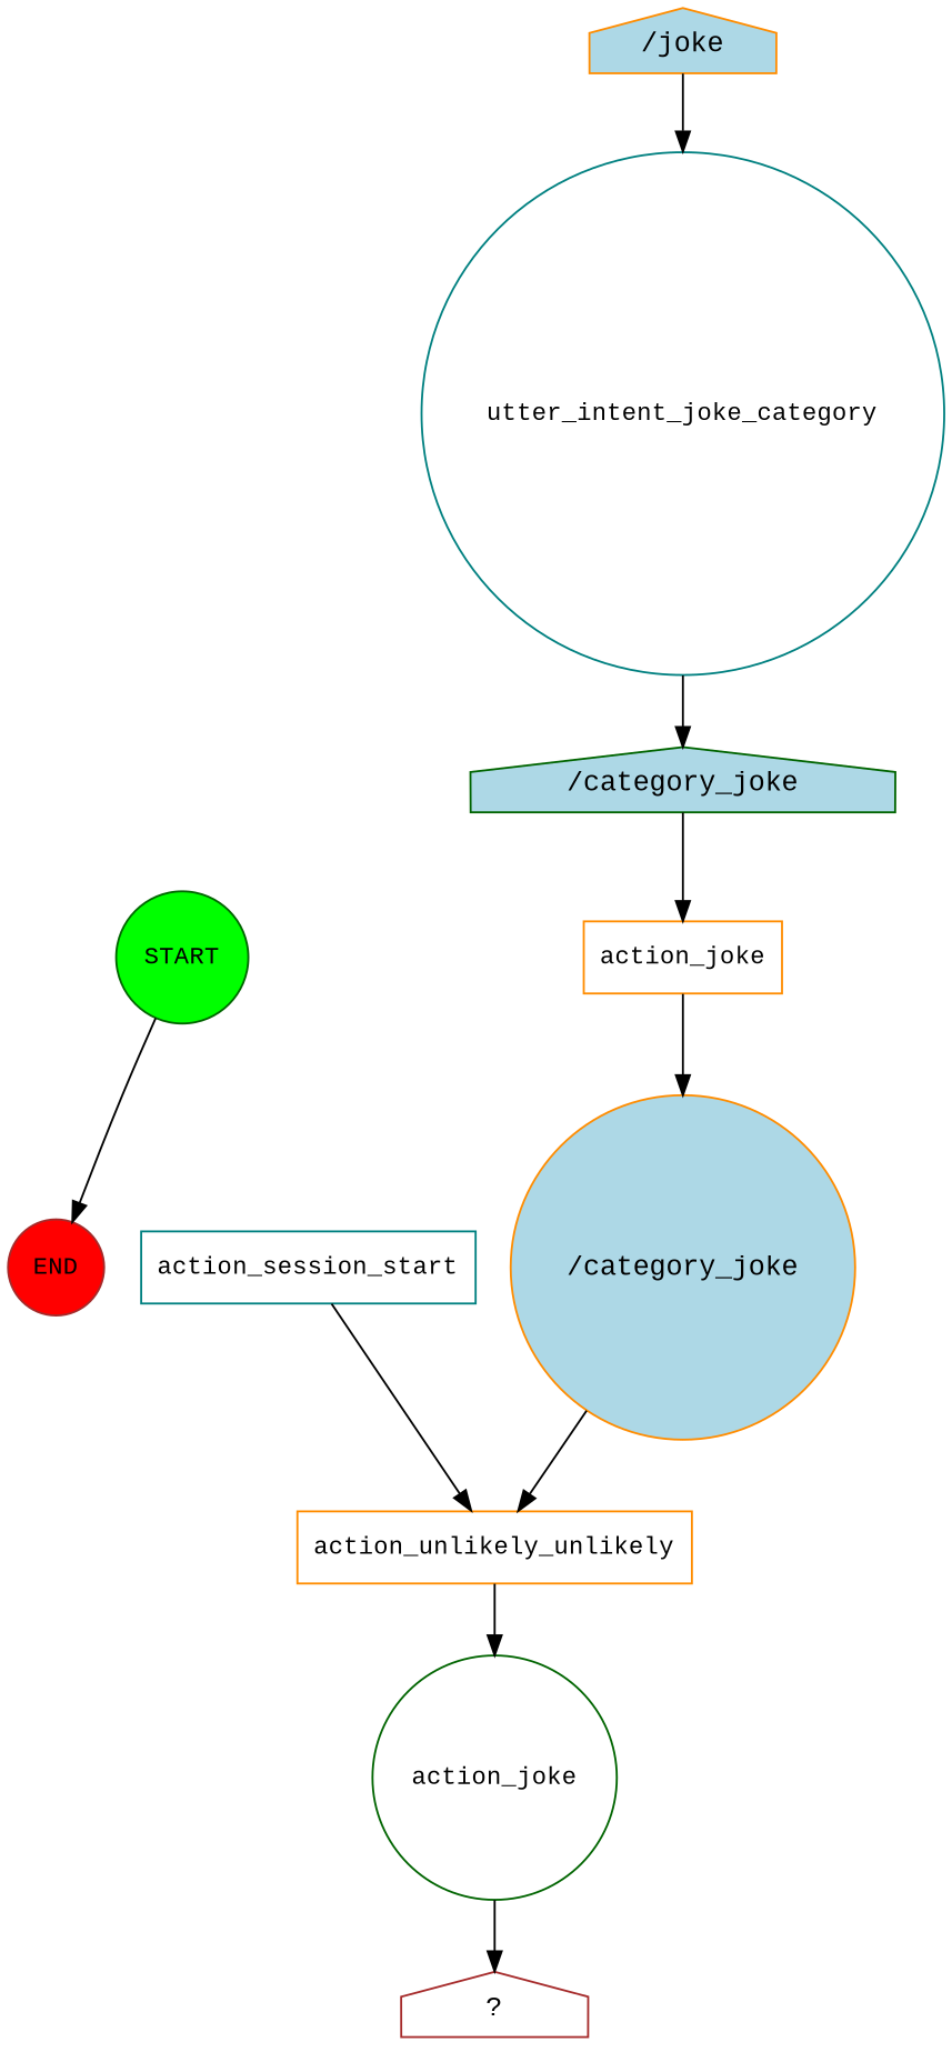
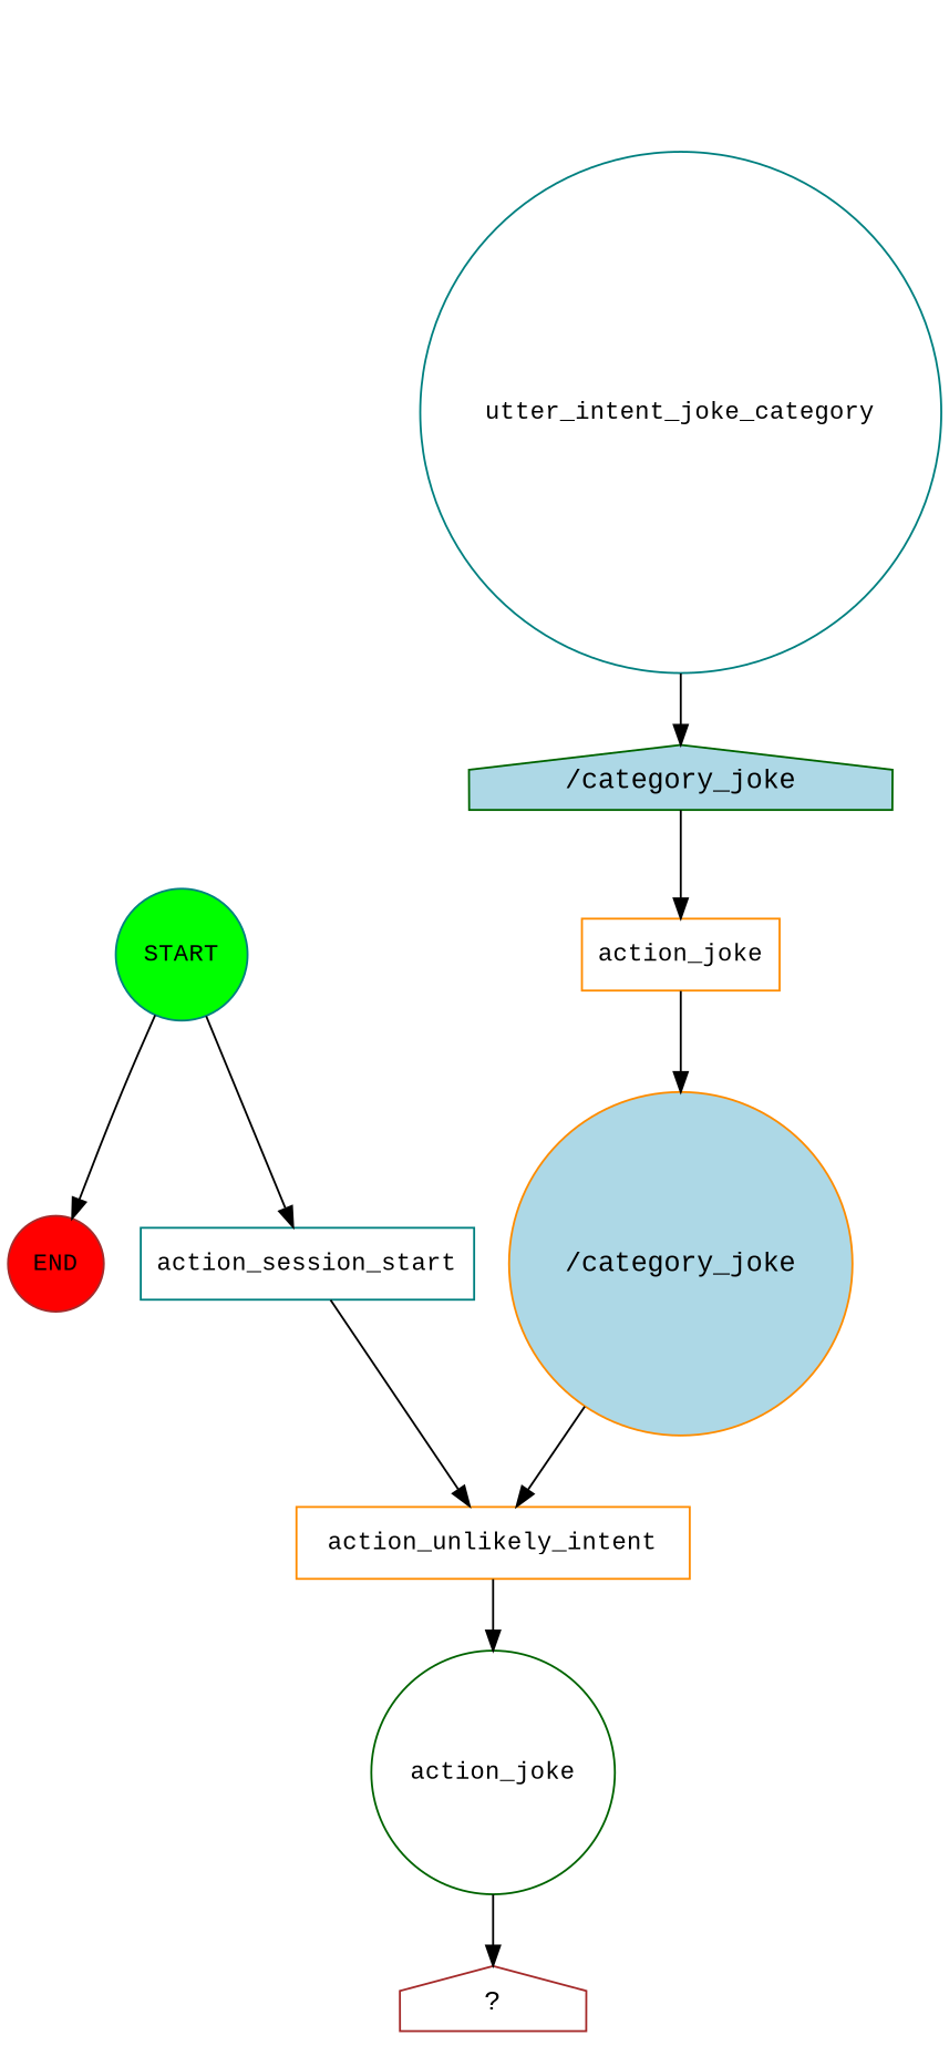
  digraph {
    fontname="Liberation Mono"
    node [color=darkorange fontname="Liberation Mono" fontsize=12 shape=circle]
    edge [fontname="Liberation Mono"]
-   n1 [color=darkgreen fillcolor=green label=START style=filled]
+   n1 [color=teal fillcolor=green label=START style=filled]
    n2 [color=brown fillcolor=red label=END style=filled]
    n3 [color=teal label=action_session_start shape=box]
-   n4 [label=action_unlikely_unlikely shape=box]
-   n5 [fillcolor=lightblue label="/joke" shape=house style=filled fontsize=""]
+   n4 [label=action_unlikely_intent shape=box]
    n6 [color=teal label=utter_intent_joke_category]
    n7 [color=darkgreen fillcolor=lightblue label="/category_joke" shape=house style=filled fontsize=""]
    n8 [label=action_joke shape=box]
    n9 [fillcolor=lightblue label="/category_joke" style=filled fontsize=""]
    n10 [color=darkgreen label=action_joke]
    n11 [color=brown label="  ?  " shape=house fontsize=""]
    n1 -> n2
+   n1 -> n3
    n3 -> n4
    n4 -> n10
-   n5 -> n6
    n6 -> n7
    n7 -> n8
    n8 -> n9
    n9 -> n4
    n10 -> n11
  }
